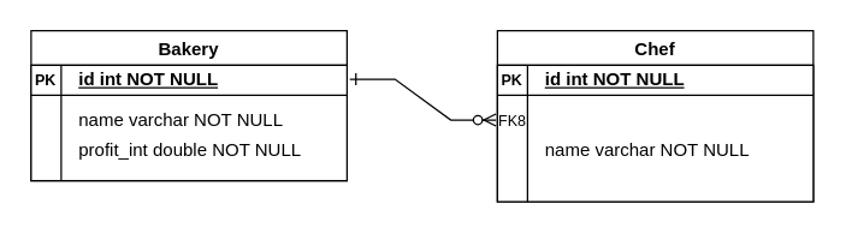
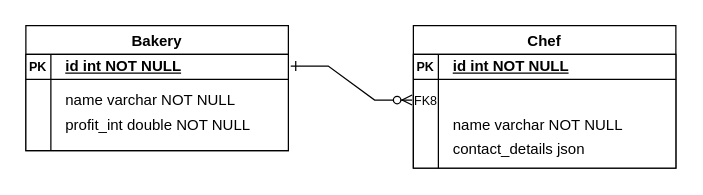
  <mxCell id="0" />
  <mxCell id="1" parent="0" />
  <mxCell id="2" value="Bakery" style="swimlane;" vertex="1" parent="1"><mxGeometry x="20" y="20" width="210" height="100" as="geometry" /></mxCell>
  <mxCell id="3" value="" style="shape=internalStorage;whiteSpace=wrap;html=1;backgroundOutline=1;" vertex="1" parent="2"><mxGeometry y="23" width="210" height="77" as="geometry" /></mxCell>
  <mxCell id="4" value="&lt;b&gt;&lt;u&gt;id int NOT NULL&lt;/u&gt;&lt;/b&gt;" style="text;html=1;strokeColor=none;fillColor=none;align=left;verticalAlign=middle;whiteSpace=wrap;rounded=0;" vertex="1" parent="2"><mxGeometry x="30" y="23" width="170" height="19" as="geometry" /></mxCell>
  <mxCell id="5" value="name varchar NOT NULL" style="text;html=1;strokeColor=none;fillColor=none;align=left;verticalAlign=middle;whiteSpace=wrap;rounded=0;" vertex="1" parent="2"><mxGeometry x="30" y="50" width="170" height="19" as="geometry" /></mxCell>
  <mxCell id="6" value="profit_int double NOT NULL" style="text;html=1;strokeColor=none;fillColor=none;align=left;verticalAlign=middle;whiteSpace=wrap;rounded=0;" vertex="1" parent="2"><mxGeometry x="30" y="70" width="180" height="19" as="geometry" /></mxCell>
  <mxCell id="7" value="&lt;b&gt;&lt;font style=&quot;font-size: 10px;&quot;&gt;PK&lt;/font&gt;&lt;/b&gt;" style="text;html=1;strokeColor=none;fillColor=none;align=left;verticalAlign=middle;whiteSpace=wrap;rounded=0;" vertex="1" parent="2"><mxGeometry x="1" y="23" width="20" height="19" as="geometry" /></mxCell>
  <mxCell id="8" value="Chef" style="swimlane;" vertex="1" parent="1"><mxGeometry x="330" y="20" width="210" height="114" as="geometry" /></mxCell>
  <mxCell id="9" value="" style="shape=internalStorage;whiteSpace=wrap;html=1;backgroundOutline=1;" vertex="1" parent="8"><mxGeometry y="23" width="210" height="91" as="geometry" /></mxCell>
  <mxCell id="10" value="&lt;b&gt;&lt;u&gt;id int NOT NULL&lt;/u&gt;&lt;/b&gt;" style="text;html=1;strokeColor=none;fillColor=none;align=left;verticalAlign=middle;whiteSpace=wrap;rounded=0;" vertex="1" parent="8"><mxGeometry x="30" y="23" width="170" height="19" as="geometry" /></mxCell>
  <mxCell id="11" value="name varchar NOT NULL" style="text;html=1;strokeColor=none;fillColor=none;align=left;verticalAlign=middle;whiteSpace=wrap;rounded=0;" vertex="1" parent="8"><mxGeometry x="30" y="70" width="180" height="19" as="geometry" /></mxCell>
  <mxCell id="12" value="&lt;b&gt;&lt;font style=&quot;font-size: 10px;&quot;&gt;PK&lt;/font&gt;&lt;/b&gt;" style="text;html=1;strokeColor=none;fillColor=none;align=left;verticalAlign=middle;whiteSpace=wrap;rounded=0;" vertex="1" parent="8"><mxGeometry x="1" y="23" width="20" height="19" as="geometry" /></mxCell>
  <mxCell id="13" value="&lt;font style=&quot;font-size: 10px;&quot;&gt;FK8&lt;/font&gt;" style="text;html=1;strokeColor=none;fillColor=none;align=left;verticalAlign=middle;whiteSpace=wrap;rounded=0;" vertex="1" parent="8"><mxGeometry x="-1" y="50" width="20" height="19" as="geometry" /></mxCell>
+ <mxCell id="14" value="contact_details json" style="text;html=1;strokeColor=none;fillColor=none;align=left;verticalAlign=middle;whiteSpace=wrap;rounded=0;" vertex="1" parent="1"><mxGeometry x="360" y="109" width="180" height="19" as="geometry" /></mxCell>
  <mxCell id="15" value="" style="edgeStyle=entityRelationEdgeStyle;fontSize=12;html=1;endArrow=ERzeroToMany;startArrow=ERone;rounded=0;startFill=0;exitX=1.009;exitY=0.121;exitDx=0;exitDy=0;exitPerimeter=0;entryX=0;entryY=0.5;entryDx=0;entryDy=0;" edge="1" parent="1" source="3" target="13"><mxGeometry width="100" height="100" relative="1" as="geometry"><mxPoint x="220" y="140" as="sourcePoint" /><mxPoint x="320" y="40" as="targetPoint" /></mxGeometry></mxCell>
